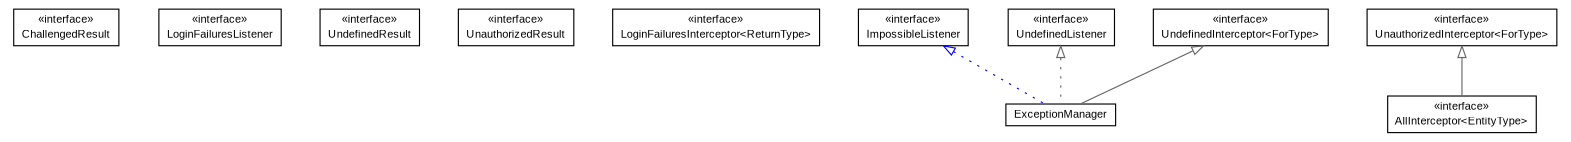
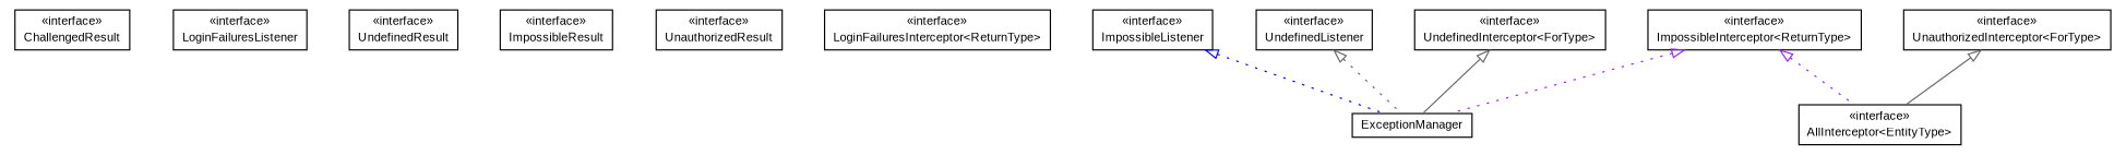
  digraph {
    nodesep=0.25
    ranksep=0.5
    node [fontcolor=black fontname=arial fontsize=10.0 shape=plaintext]
    edge [arrowtail=empty color=gray40 dir=back fontname=arial fontsize=10 headport=p labelfontname=arial labelfontsize=10 style=dotted tailport=p]
    n1 [label=<<table title="io.nextweb.operations.exceptions.ChallengedResult" border="0" cellborder="1" cellspacing="0" cellpadding="2" port="p" href="./ChallengedResult.html"> 		<tr><td><table border="0" cellspacing="0" cellpadding="1"> <tr><td align="center" balign="center"> &#171;interface&#187; </td></tr> <tr><td align="center" balign="center"> ChallengedResult </td></tr> 		</table></td></tr> 		</table>>]
    n2 [label=<<table title="io.nextweb.operations.exceptions.LoginFailuresListener" border="0" cellborder="1" cellspacing="0" cellpadding="2" port="p" href="./LoginFailuresListener.html"> 		<tr><td><table border="0" cellspacing="0" cellpadding="1"> <tr><td align="center" balign="center"> &#171;interface&#187; </td></tr> <tr><td align="center" balign="center"> LoginFailuresListener </td></tr> 		</table></td></tr> 		</table>>]
    n3 [label=<<table title="io.nextweb.operations.exceptions.UndefinedResult" border="0" cellborder="1" cellspacing="0" cellpadding="2" port="p" href="./UndefinedResult.html"> 		<tr><td><table border="0" cellspacing="0" cellpadding="1"> <tr><td align="center" balign="center"> &#171;interface&#187; </td></tr> <tr><td align="center" balign="center"> UndefinedResult </td></tr> 		</table></td></tr> 		</table>>]
+   n4 [label=<<table title="io.nextweb.operations.exceptions.ImpossibleResult" border="0" cellborder="1" cellspacing="0" cellpadding="2" port="p" href="./ImpossibleResult.html"> 		<tr><td><table border="0" cellspacing="0" cellpadding="1"> <tr><td align="center" balign="center"> &#171;interface&#187; </td></tr> <tr><td align="center" balign="center"> ImpossibleResult </td></tr> 		</table></td></tr> 		</table>>]
    n5 [label=<<table title="io.nextweb.operations.exceptions.UnauthorizedResult" border="0" cellborder="1" cellspacing="0" cellpadding="2" port="p" href="./UnauthorizedResult.html"> 		<tr><td><table border="0" cellspacing="0" cellpadding="1"> <tr><td align="center" balign="center"> &#171;interface&#187; </td></tr> <tr><td align="center" balign="center"> UnauthorizedResult </td></tr> 		</table></td></tr> 		</table>>]
    n6 [label=<<table title="io.nextweb.operations.exceptions.LoginFailuresInterceptor" border="0" cellborder="1" cellspacing="0" cellpadding="2" port="p" href="./LoginFailuresInterceptor.html"> 		<tr><td><table border="0" cellspacing="0" cellpadding="1"> <tr><td align="center" balign="center"> &#171;interface&#187; </td></tr> <tr><td align="center" balign="center"> LoginFailuresInterceptor&lt;ReturnType&gt; </td></tr> 		</table></td></tr> 		</table>>]
    n7 [label=<<table title="io.nextweb.operations.exceptions.ImpossibleListener" border="0" cellborder="1" cellspacing="0" cellpadding="2" port="p" href="./ImpossibleListener.html"> 		<tr><td><table border="0" cellspacing="0" cellpadding="1"> <tr><td align="center" balign="center"> &#171;interface&#187; </td></tr> <tr><td align="center" balign="center"> ImpossibleListener </td></tr> 		</table></td></tr> 		</table>>]
    n8 [label=<<table title="io.nextweb.operations.exceptions.ExceptionManager" border="0" cellborder="1" cellspacing="0" cellpadding="2" port="p" href="./ExceptionManager.html"> 		<tr><td><table border="0" cellspacing="0" cellpadding="1"> <tr><td align="center" balign="center"> ExceptionManager </td></tr> 		</table></td></tr> 		</table>>]
    n9 [label=<<table title="io.nextweb.operations.exceptions.UndefinedListener" border="0" cellborder="1" cellspacing="0" cellpadding="2" port="p" href="./UndefinedListener.html"> 		<tr><td><table border="0" cellspacing="0" cellpadding="1"> <tr><td align="center" balign="center"> &#171;interface&#187; </td></tr> <tr><td align="center" balign="center"> UndefinedListener </td></tr> 		</table></td></tr> 		</table>>]
+   n10 [label=<<table title="io.nextweb.operations.exceptions.ImpossibleInterceptor" border="0" cellborder="1" cellspacing="0" cellpadding="2" port="p" href="./ImpossibleInterceptor.html"> 		<tr><td><table border="0" cellspacing="0" cellpadding="1"> <tr><td align="center" balign="center"> &#171;interface&#187; </td></tr> <tr><td align="center" balign="center"> ImpossibleInterceptor&lt;ReturnType&gt; </td></tr> 		</table></td></tr> 		</table>>]
    n11 [label=<<table title="io.nextweb.operations.exceptions.AllInterceptor" border="0" cellborder="1" cellspacing="0" cellpadding="2" port="p" href="./AllInterceptor.html"> 		<tr><td><table border="0" cellspacing="0" cellpadding="1"> <tr><td align="center" balign="center"> &#171;interface&#187; </td></tr> <tr><td align="center" balign="center"> AllInterceptor&lt;EntityType&gt; </td></tr> 		</table></td></tr> 		</table>>]
    n12 [label=<<table title="io.nextweb.operations.exceptions.UndefinedInterceptor" border="0" cellborder="1" cellspacing="0" cellpadding="2" port="p" href="./UndefinedInterceptor.html"> 		<tr><td><table border="0" cellspacing="0" cellpadding="1"> <tr><td align="center" balign="center"> &#171;interface&#187; </td></tr> <tr><td align="center" balign="center"> UndefinedInterceptor&lt;ForType&gt; </td></tr> 		</table></td></tr> 		</table>>]
    n13 [label=<<table title="io.nextweb.operations.exceptions.UnauthorizedInterceptor" border="0" cellborder="1" cellspacing="0" cellpadding="2" port="p" href="./UnauthorizedInterceptor.html"> 		<tr><td><table border="0" cellspacing="0" cellpadding="1"> <tr><td align="center" balign="center"> &#171;interface&#187; </td></tr> <tr><td align="center" balign="center"> UnauthorizedInterceptor&lt;ForType&gt; </td></tr> 		</table></td></tr> 		</table>>]
    n7 -> n8 [color=blue]
    n9 -> n8
+   n10 -> n8 [color=purple]
+   n10 -> n11 [color=purple]
    n12 -> n8 [style=solid]
    n13 -> n11 [style=solid]
  }
